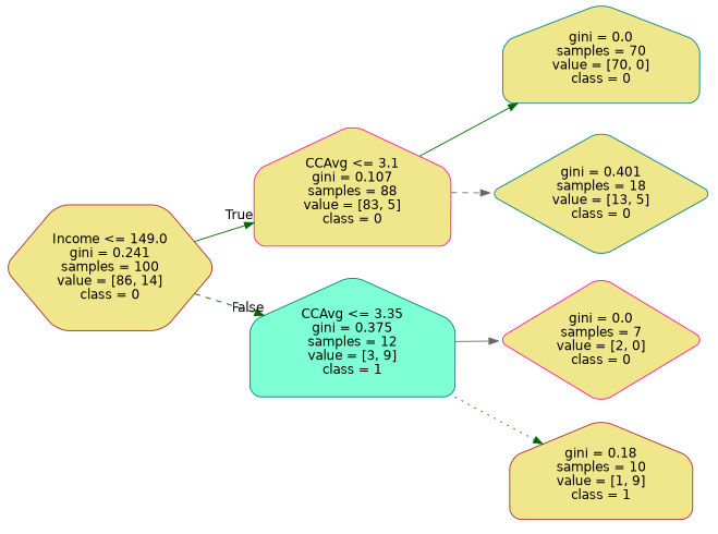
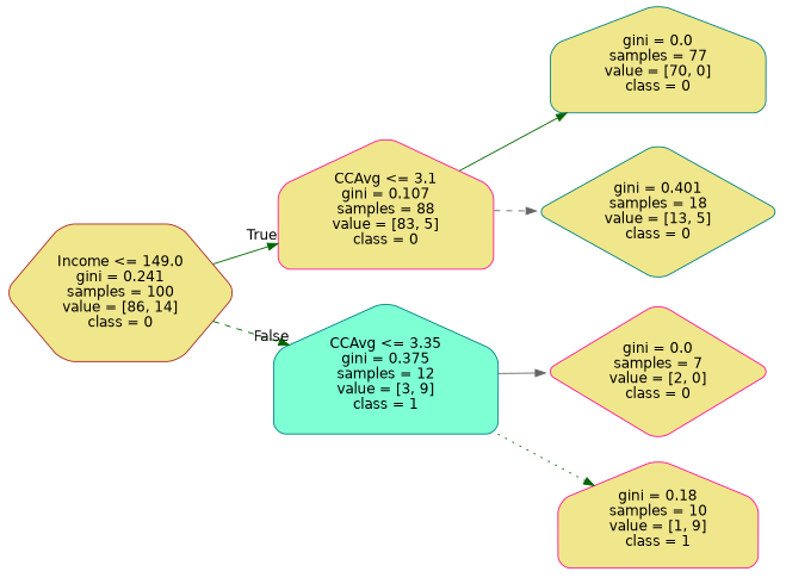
  digraph {
    rankdir=LR
    node [color=teal fillcolor=khaki fontname=helvetica shape=house style="filled, rounded"]
    edge [color=darkgreen fontname=helvetica style=solid]
    n1 [color=brown label="Income <= 149.0\ngini = 0.241\nsamples = 100\nvalue = [86, 14]\nclass = 0" shape=hexagon]
    n2 [color=deeppink label="CCAvg <= 3.1\ngini = 0.107\nsamples = 88\nvalue = [83, 5]\nclass = 0"]
    n3 [fillcolor=aquamarine label="CCAvg <= 3.35\ngini = 0.375\nsamples = 12\nvalue = [3, 9]\nclass = 1"]
-   n4 [label="gini = 0.0\nsamples = 70\nvalue = [70, 0]\nclass = 0"]
+   n4 [label="gini = 0.0\nsamples = 77\nvalue = [70, 0]\nclass = 0"]
    n5 [label="gini = 0.401\nsamples = 18\nvalue = [13, 5]\nclass = 0" shape=diamond]
    n6 [color=deeppink label="gini = 0.0\nsamples = 7\nvalue = [2, 0]\nclass = 0" shape=diamond]
-   n7 [color=brown label="gini = 0.18\nsamples = 10\nvalue = [1, 9]\nclass = 1"]
+   n7 [color=deeppink label="gini = 0.18\nsamples = 10\nvalue = [1, 9]\nclass = 1"]
    n1 -> n2 [headlabel=True labelangle=45 labeldistance=2.5]
    n1 -> n3 [headlabel=False labelangle=-45 labeldistance=2.5 style=dashed]
    n2 -> n4
    n2 -> n5 [color=gray40 style=dashed]
    n3 -> n6 [color=gray40]
    n3 -> n7 [style=dotted]
  }
